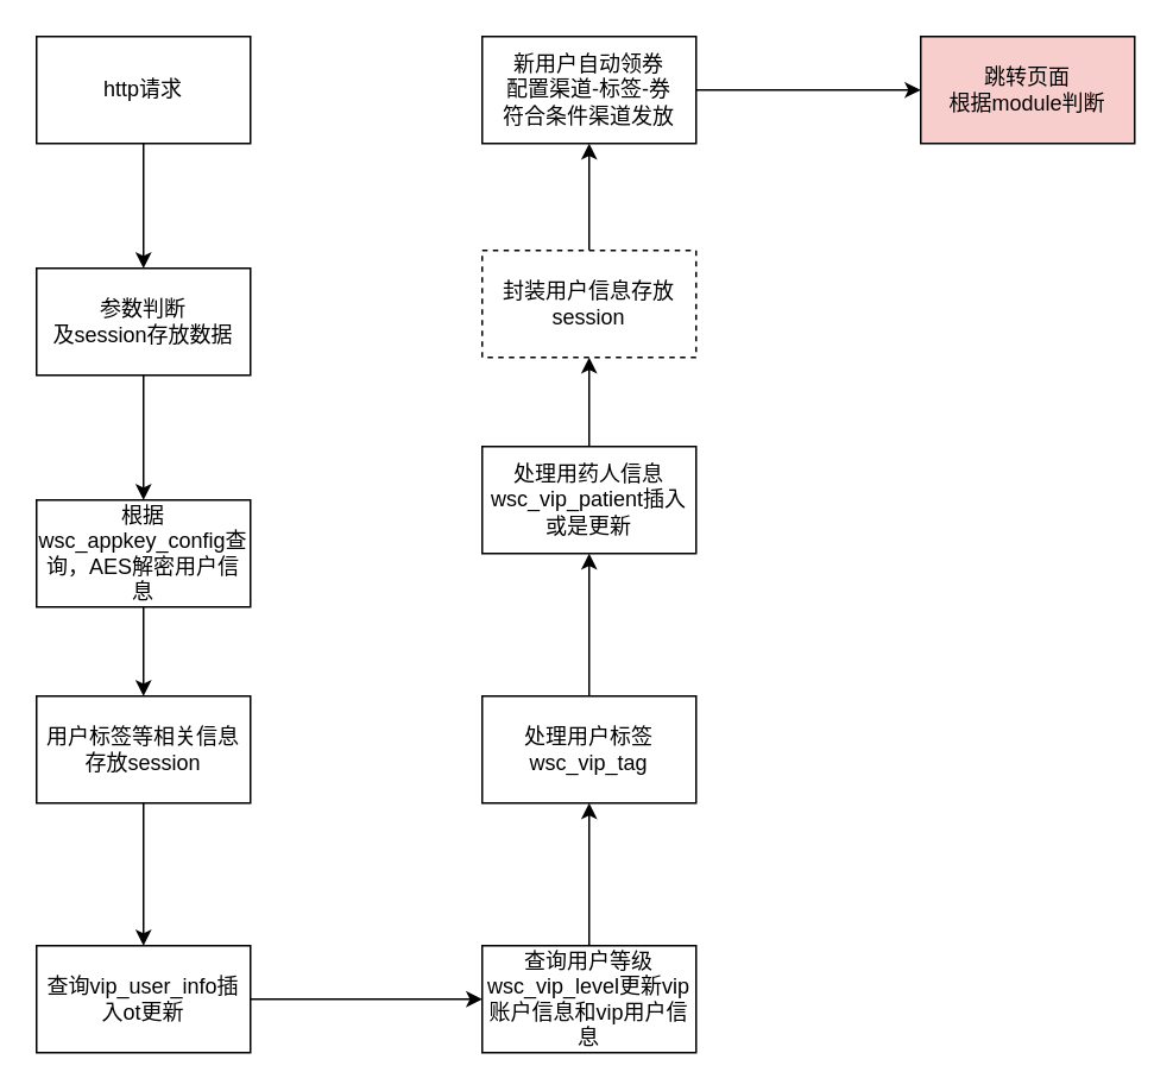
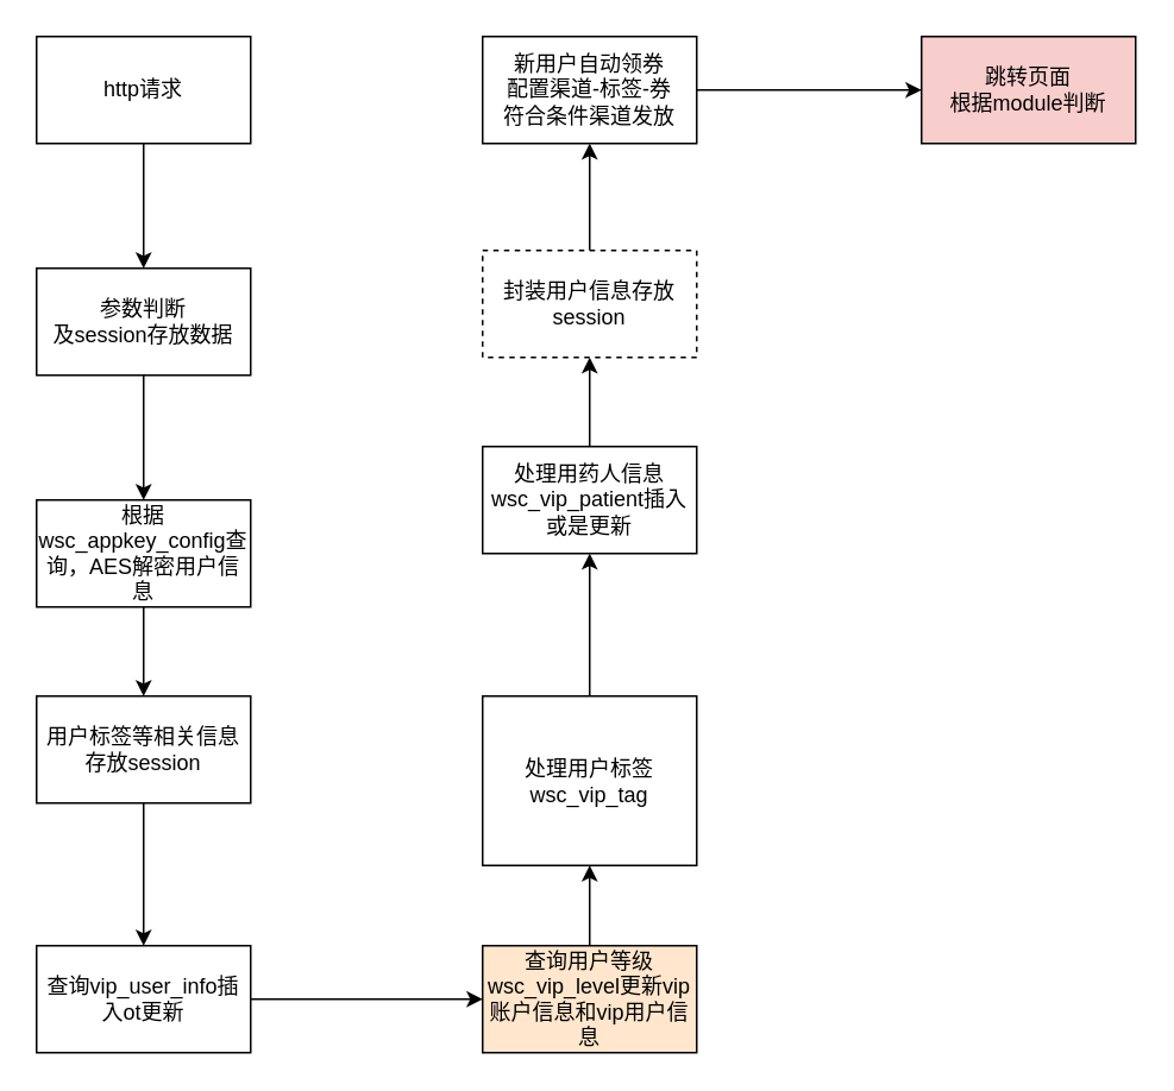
  <mxCell id="0" />
  <mxCell id="1" parent="0" />
  <mxCell id="2" style="edgeStyle=orthogonalEdgeStyle;rounded=0;orthogonalLoop=1;jettySize=auto;html=1;entryX=0.5;entryY=0;entryDx=0;entryDy=0;" edge="1" parent="1" source="3" target="5"><mxGeometry relative="1" as="geometry" /></mxCell>
  <mxCell id="3" value="http请求" style="rounded=0;whiteSpace=wrap;html=1;" vertex="1" parent="1"><mxGeometry x="20" y="20" width="120" height="60" as="geometry" /></mxCell>
  <mxCell id="4" style="edgeStyle=orthogonalEdgeStyle;rounded=0;orthogonalLoop=1;jettySize=auto;html=1;" edge="1" parent="1" source="5" target="7"><mxGeometry relative="1" as="geometry" /></mxCell>
  <mxCell id="5" value="参数判断&lt;br&gt;及session存放数据" style="rounded=0;whiteSpace=wrap;html=1;" vertex="1" parent="1"><mxGeometry x="20" y="150" width="120" height="60" as="geometry" /></mxCell>
  <mxCell id="6" style="edgeStyle=orthogonalEdgeStyle;rounded=0;orthogonalLoop=1;jettySize=auto;html=1;entryX=0.5;entryY=0;entryDx=0;entryDy=0;" edge="1" parent="1" source="7" target="9"><mxGeometry relative="1" as="geometry" /></mxCell>
  <mxCell id="7" value="根据wsc_appkey_config查询，AES解密用户信息" style="rounded=0;whiteSpace=wrap;html=1;" vertex="1" parent="1"><mxGeometry x="20" y="280" width="120" height="60" as="geometry" /></mxCell>
  <mxCell id="8" style="edgeStyle=orthogonalEdgeStyle;rounded=0;orthogonalLoop=1;jettySize=auto;html=1;entryX=0.5;entryY=0;entryDx=0;entryDy=0;" edge="1" parent="1" source="9" target="11"><mxGeometry relative="1" as="geometry" /></mxCell>
  <mxCell id="9" value="用户标签等相关信息存放session" style="rounded=0;whiteSpace=wrap;html=1;" vertex="1" parent="1"><mxGeometry x="20" y="390" width="120" height="60" as="geometry" /></mxCell>
  <mxCell id="10" style="edgeStyle=orthogonalEdgeStyle;rounded=0;orthogonalLoop=1;jettySize=auto;html=1;entryX=0;entryY=0.5;entryDx=0;entryDy=0;" edge="1" parent="1" source="11" target="13"><mxGeometry relative="1" as="geometry" /></mxCell>
  <mxCell id="11" value="查询vip_user_info插入ot更新" style="rounded=0;whiteSpace=wrap;html=1;" vertex="1" parent="1"><mxGeometry x="20" y="530" width="120" height="60" as="geometry" /></mxCell>
  <mxCell id="12" style="edgeStyle=orthogonalEdgeStyle;rounded=0;orthogonalLoop=1;jettySize=auto;html=1;entryX=0.5;entryY=1;entryDx=0;entryDy=0;" edge="1" parent="1" source="13" target="15"><mxGeometry relative="1" as="geometry" /></mxCell>
- <mxCell id="13" value="查询用户等级wsc_vip_level更新vip账户信息和vip用户信息" style="rounded=0;whiteSpace=wrap;html=1;" vertex="1" parent="1"><mxGeometry x="270" y="530" width="120" height="60" as="geometry" /></mxCell>
+ <mxCell id="13" value="查询用户等级wsc_vip_level更新vip账户信息和vip用户信息" style="rounded=0;whiteSpace=wrap;html=1;fillColor=#ffe6cc;" vertex="1" parent="1"><mxGeometry x="270" y="530" width="120" height="60" as="geometry" /></mxCell>
  <mxCell id="14" style="edgeStyle=orthogonalEdgeStyle;rounded=0;orthogonalLoop=1;jettySize=auto;html=1;" edge="1" parent="1" source="15" target="17"><mxGeometry relative="1" as="geometry" /></mxCell>
- <mxCell id="15" value="处理用户标签&lt;br&gt;wsc_vip_tag" style="rounded=0;whiteSpace=wrap;html=1;" vertex="1" parent="1"><mxGeometry x="270" y="390" width="120" height="60" as="geometry" /></mxCell>
+ <mxCell id="15" value="处理用户标签&lt;br&gt;wsc_vip_tag" style="rounded=0;whiteSpace=wrap;html=1;" vertex="1" parent="1"><mxGeometry x="270" y="390" width="120" height="95" as="geometry" /></mxCell>
  <mxCell id="16" style="edgeStyle=orthogonalEdgeStyle;rounded=0;orthogonalLoop=1;jettySize=auto;html=1;entryX=0.5;entryY=1;entryDx=0;entryDy=0;" edge="1" parent="1" source="17" target="19"><mxGeometry relative="1" as="geometry" /></mxCell>
  <mxCell id="17" value="处理用药人信息&lt;br&gt;wsc_vip_patient插入或是更新" style="rounded=0;whiteSpace=wrap;html=1;" vertex="1" parent="1"><mxGeometry x="270" y="250" width="120" height="60" as="geometry" /></mxCell>
  <mxCell id="18" style="edgeStyle=orthogonalEdgeStyle;rounded=0;orthogonalLoop=1;jettySize=auto;html=1;entryX=0.5;entryY=1;entryDx=0;entryDy=0;" edge="1" parent="1" source="19" target="21"><mxGeometry relative="1" as="geometry" /></mxCell>
  <mxCell id="19" value="封装用户信息存放session" style="rounded=0;whiteSpace=wrap;html=1;dashed=1;" vertex="1" parent="1"><mxGeometry x="270" y="140" width="120" height="60" as="geometry" /></mxCell>
  <mxCell id="20" style="edgeStyle=orthogonalEdgeStyle;rounded=0;orthogonalLoop=1;jettySize=auto;html=1;entryX=0;entryY=0.5;entryDx=0;entryDy=0;" edge="1" parent="1" source="21" target="22"><mxGeometry relative="1" as="geometry" /></mxCell>
  <mxCell id="21" value="新用户自动领券&lt;br&gt;配置渠道-标签-券&lt;br&gt;符合条件渠道发放" style="rounded=0;whiteSpace=wrap;html=1;" vertex="1" parent="1"><mxGeometry x="270" y="20" width="120" height="60" as="geometry" /></mxCell>
  <mxCell id="22" value="跳转页面&lt;br&gt;根据module判断" style="rounded=0;whiteSpace=wrap;html=1;fillColor=#f8cecc;" vertex="1" parent="1"><mxGeometry x="516" y="20" width="120" height="60" as="geometry" /></mxCell>
